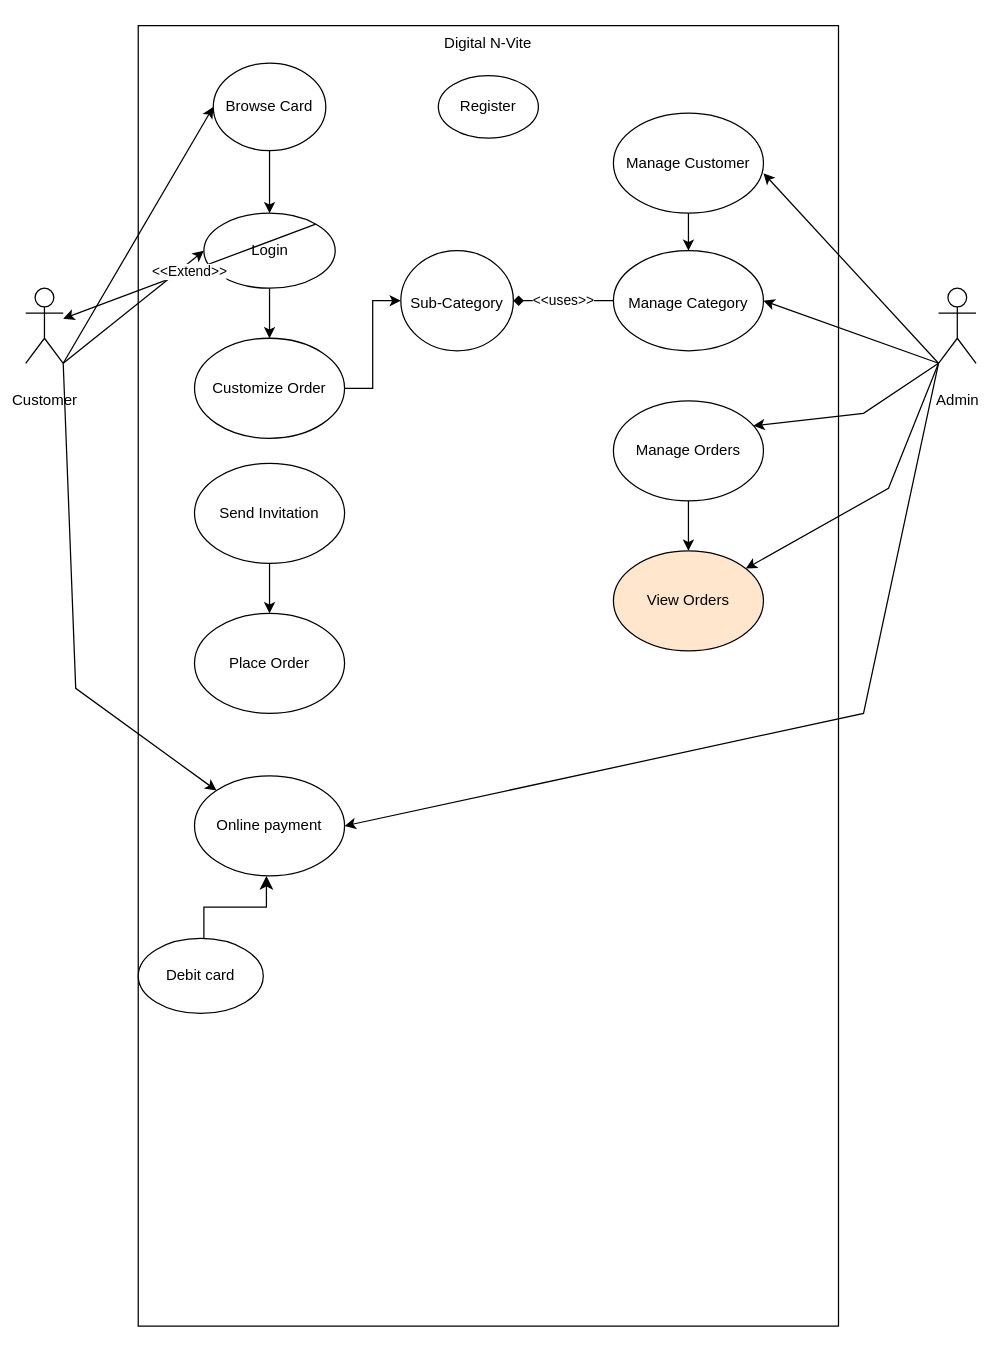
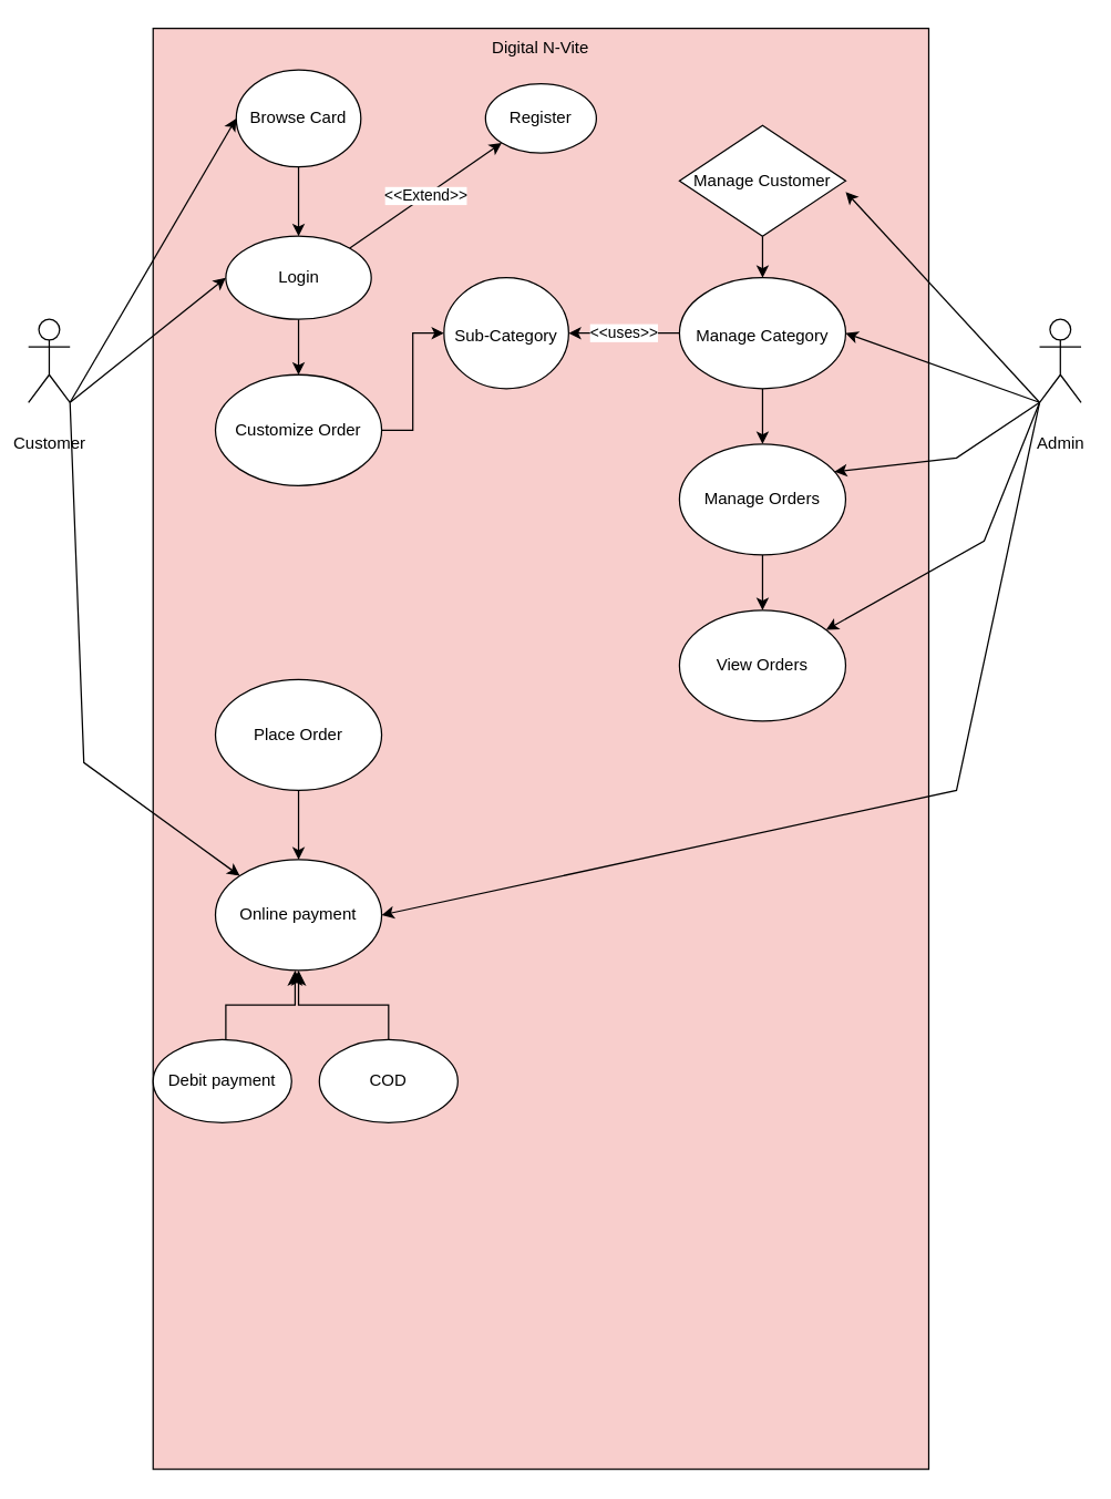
  <mxCell id="0" />
  <mxCell id="1" parent="0" />
- <mxCell id="2" value="Digital N-Vite" style="rounded=0;whiteSpace=wrap;html=1;verticalAlign=top;" parent="1" vertex="1"><mxGeometry x="110" y="20" width="560" height="1040" as="geometry" /></mxCell>
+ <mxCell id="2" value="Digital N-Vite" style="rounded=0;whiteSpace=wrap;html=1;verticalAlign=top;fillColor=#f8cecc;" parent="1" vertex="1"><mxGeometry x="110" y="20" width="560" height="1040" as="geometry" /></mxCell>
  <mxCell id="3" value="Customer" style="shape=umlActor;verticalLabelPosition=bottom;verticalAlign=middle;html=1;outlineConnect=0;" parent="1" vertex="1"><mxGeometry x="20" y="230" width="30" height="60" as="geometry" /></mxCell>
  <mxCell id="4" value="Admin" style="shape=umlActor;verticalLabelPosition=bottom;verticalAlign=middle;html=1;outlineConnect=0;" parent="1" vertex="1"><mxGeometry x="750" y="230" width="30" height="60" as="geometry" /></mxCell>
  <mxCell id="5" value="Register" style="ellipse;whiteSpace=wrap;html=1;" parent="1" vertex="1"><mxGeometry x="350" y="60" width="80" height="50" as="geometry" /></mxCell>
  <mxCell id="6" value="" style="edgeStyle=orthogonalEdgeStyle;rounded=0;orthogonalLoop=1;jettySize=auto;html=1;" parent="1" source="7" target="9" edge="1"><mxGeometry relative="1" as="geometry" /></mxCell>
  <mxCell id="7" value="Login" style="ellipse;whiteSpace=wrap;html=1;" parent="1" vertex="1"><mxGeometry x="162.5" y="170" width="105" height="60" as="geometry" /></mxCell>
  <mxCell id="8" value="" style="edgeStyle=orthogonalEdgeStyle;rounded=0;orthogonalLoop=1;jettySize=auto;html=1;" parent="1" source="9" target="27" edge="1"><mxGeometry relative="1" as="geometry" /></mxCell>
  <mxCell id="9" value="Customize Order" style="ellipse;whiteSpace=wrap;html=1;" parent="1" vertex="1"><mxGeometry x="155" y="270" width="120" height="80" as="geometry" /></mxCell>
  <mxCell id="10" value="" style="edgeStyle=orthogonalEdgeStyle;rounded=0;orthogonalLoop=1;jettySize=auto;html=1;" parent="1" source="11" target="14" edge="1"><mxGeometry relative="1" as="geometry" /></mxCell>
- <mxCell id="11" value="Manage Customer" style="ellipse;whiteSpace=wrap;html=1;" parent="1" vertex="1"><mxGeometry x="490" y="90" width="120" height="80" as="geometry" /></mxCell>
- <mxCell id="13" value="&amp;lt;&amp;lt;uses&amp;gt;&amp;gt;" style="edgeStyle=orthogonalEdgeStyle;rounded=0;orthogonalLoop=1;jettySize=auto;html=1;endArrow=diamond;" parent="1" source="14" target="27" edge="1"><mxGeometry relative="1" as="geometry" /></mxCell>
+ <mxCell id="11" value="Manage Customer" style="rhombus;whiteSpace=wrap;html=1;" parent="1" vertex="1"><mxGeometry x="490" y="90" width="120" height="80" as="geometry" /></mxCell>
+ <mxCell id="12" value="" style="edgeStyle=orthogonalEdgeStyle;rounded=0;orthogonalLoop=1;jettySize=auto;html=1;" parent="1" source="14" target="16" edge="1"><mxGeometry relative="1" as="geometry" /></mxCell>
+ <mxCell id="13" value="&amp;lt;&amp;lt;uses&amp;gt;&amp;gt;" style="edgeStyle=orthogonalEdgeStyle;rounded=0;orthogonalLoop=1;jettySize=auto;html=1;" parent="1" source="14" target="27" edge="1"><mxGeometry relative="1" as="geometry" /></mxCell>
  <mxCell id="14" value="Manage Category&lt;span style=&quot;color: rgb(0, 0, 0); font-size: medium; text-align: start;&quot;&gt;&lt;/span&gt;" style="ellipse;whiteSpace=wrap;html=1;" parent="1" vertex="1"><mxGeometry x="490" y="200" width="120" height="80" as="geometry" /></mxCell>
  <mxCell id="15" value="" style="edgeStyle=orthogonalEdgeStyle;rounded=0;orthogonalLoop=1;jettySize=auto;html=1;" parent="1" source="16" target="17" edge="1"><mxGeometry relative="1" as="geometry" /></mxCell>
  <mxCell id="16" value="Manage Orders" style="ellipse;whiteSpace=wrap;html=1;" parent="1" vertex="1"><mxGeometry x="490" y="320" width="120" height="80" as="geometry" /></mxCell>
- <mxCell id="17" value="View Orders" style="ellipse;whiteSpace=wrap;html=1;fillColor=#ffe6cc;" parent="1" vertex="1"><mxGeometry x="490" y="440" width="120" height="80" as="geometry" /></mxCell>
- <mxCell id="18" value="" style="edgeStyle=orthogonalEdgeStyle;rounded=0;orthogonalLoop=1;jettySize=auto;html=1;" parent="1" source="19" target="21" edge="1"><mxGeometry relative="1" as="geometry" /></mxCell>
- <mxCell id="19" value="Send Invitation" style="ellipse;whiteSpace=wrap;html=1;" parent="1" vertex="1"><mxGeometry x="155" y="370" width="120" height="80" as="geometry" /></mxCell>
+ <mxCell id="17" value="View Orders" style="ellipse;whiteSpace=wrap;html=1;" parent="1" vertex="1"><mxGeometry x="490" y="440" width="120" height="80" as="geometry" /></mxCell>
+ <mxCell id="20" value="" style="edgeStyle=orthogonalEdgeStyle;rounded=0;orthogonalLoop=1;jettySize=auto;html=1;" parent="1" source="21" target="28" edge="1"><mxGeometry relative="1" as="geometry" /></mxCell>
  <mxCell id="21" value="Place Order" style="ellipse;whiteSpace=wrap;html=1;" parent="1" vertex="1"><mxGeometry x="155" y="490" width="120" height="80" as="geometry" /></mxCell>
  <mxCell id="22" value="" style="endArrow=classic;html=1;rounded=0;entryX=0;entryY=0.5;entryDx=0;entryDy=0;" parent="1" target="33" edge="1"><mxGeometry relative="1" as="geometry"><mxPoint x="50" y="290" as="sourcePoint" /><mxPoint x="170" y="319" as="targetPoint" /></mxGeometry></mxCell>
  <mxCell id="23" value="" style="endArrow=classic;html=1;rounded=0;entryX=0;entryY=0.5;entryDx=0;entryDy=0;" parent="1" target="7" edge="1"><mxGeometry width="50" height="50" relative="1" as="geometry"><mxPoint x="50" y="290" as="sourcePoint" /><mxPoint x="370" y="320" as="targetPoint" /></mxGeometry></mxCell>
  <mxCell id="24" value="" style="endArrow=classic;html=1;rounded=0;" parent="1" target="17" edge="1"><mxGeometry width="50" height="50" relative="1" as="geometry"><mxPoint x="750" y="290" as="sourcePoint" /><mxPoint x="370" y="320" as="targetPoint" /><Array as="points"><mxPoint x="710" y="390" /></Array></mxGeometry></mxCell>
  <mxCell id="25" value="" style="endArrow=classic;html=1;rounded=0;entryX=0.933;entryY=0.25;entryDx=0;entryDy=0;entryPerimeter=0;" parent="1" target="16" edge="1"><mxGeometry width="50" height="50" relative="1" as="geometry"><mxPoint x="750" y="290" as="sourcePoint" /><mxPoint x="370" y="320" as="targetPoint" /><Array as="points"><mxPoint x="690" y="330" /></Array></mxGeometry></mxCell>
  <mxCell id="26" value="" style="endArrow=classic;html=1;rounded=0;entryX=1;entryY=0.5;entryDx=0;entryDy=0;" parent="1" target="14" edge="1"><mxGeometry width="50" height="50" relative="1" as="geometry"><mxPoint x="750" y="290" as="sourcePoint" /><mxPoint x="370" y="320" as="targetPoint" /></mxGeometry></mxCell>
  <mxCell id="27" value="Sub-Category&lt;span style=&quot;color: rgb(0, 0, 0); font-size: medium; text-align: start;&quot;&gt;&lt;/span&gt;" style="ellipse;whiteSpace=wrap;html=1;" parent="1" vertex="1"><mxGeometry x="320" y="200" width="90" height="80" as="geometry" /></mxCell>
  <mxCell id="28" value="Online payment" style="ellipse;whiteSpace=wrap;html=1;" parent="1" vertex="1"><mxGeometry x="155" y="620" width="120" height="80" as="geometry" /></mxCell>
+ <mxCell id="29" value="COD" style="ellipse;whiteSpace=wrap;html=1;" parent="1" vertex="1"><mxGeometry x="230" y="750" width="100" height="60" as="geometry" /></mxCell>
  <mxCell id="30" value="" style="endArrow=classic;html=1;rounded=0;entryX=0;entryY=0;entryDx=0;entryDy=0;" parent="1" target="28" edge="1"><mxGeometry width="50" height="50" relative="1" as="geometry"><mxPoint x="50" y="290" as="sourcePoint" /><mxPoint x="370" y="370" as="targetPoint" /><Array as="points"><mxPoint x="60" y="550" /></Array></mxGeometry></mxCell>
- <mxCell id="31" value="Debit card" style="ellipse;whiteSpace=wrap;html=1;" parent="1" vertex="1"><mxGeometry x="110" y="750" width="100" height="60" as="geometry" /></mxCell>
+ <mxCell id="31" value="Debit payment" style="ellipse;whiteSpace=wrap;html=1;" parent="1" vertex="1"><mxGeometry x="110" y="750" width="100" height="60" as="geometry" /></mxCell>
  <mxCell id="32" value="" style="edgeStyle=orthogonalEdgeStyle;rounded=0;orthogonalLoop=1;jettySize=auto;html=1;" parent="1" source="33" target="7" edge="1"><mxGeometry relative="1" as="geometry" /></mxCell>
  <mxCell id="33" value="Browse Card" style="ellipse;whiteSpace=wrap;html=1;" parent="1" vertex="1"><mxGeometry x="170" y="50" width="90" height="70" as="geometry" /></mxCell>
- <mxCell id="34" value="&amp;lt;&amp;lt;Extend&amp;gt;&amp;gt;" style="endArrow=classic;html=1;rounded=0;exitX=1;exitY=0;exitDx=0;exitDy=0;" parent="1" source="7" target="3" edge="1"><mxGeometry width="50" height="50" relative="1" as="geometry"><mxPoint x="240" y="180" as="sourcePoint" /><mxPoint x="290" y="130" as="targetPoint" /></mxGeometry></mxCell>
+ <mxCell id="34" value="&amp;lt;&amp;lt;Extend&amp;gt;&amp;gt;" style="endArrow=classic;html=1;rounded=0;entryX=0;entryY=1;entryDx=0;entryDy=0;exitX=1;exitY=0;exitDx=0;exitDy=0;" parent="1" source="7" target="5" edge="1"><mxGeometry width="50" height="50" relative="1" as="geometry"><mxPoint x="240" y="180" as="sourcePoint" /><mxPoint x="290" y="130" as="targetPoint" /></mxGeometry></mxCell>
  <mxCell id="35" value="" style="edgeStyle=elbowEdgeStyle;elbow=vertical;endArrow=classic;html=1;curved=0;rounded=0;endSize=8;startSize=8;" parent="1" edge="1"><mxGeometry width="50" height="50" relative="1" as="geometry"><mxPoint x="162.5" y="750" as="sourcePoint" /><mxPoint x="212.5" y="700" as="targetPoint" /></mxGeometry></mxCell>
+ <mxCell id="36" value="" style="edgeStyle=orthogonalEdgeStyle;elbow=vertical;endArrow=classic;html=1;rounded=0;endSize=8;startSize=8;exitX=0.5;exitY=0;exitDx=0;exitDy=0;entryX=0.5;entryY=1;entryDx=0;entryDy=0;" parent="1" source="29" target="28" edge="1"><mxGeometry width="50" height="50" relative="1" as="geometry"><mxPoint x="380" y="680" as="sourcePoint" /><mxPoint x="430" y="630" as="targetPoint" /></mxGeometry></mxCell>
  <mxCell id="37" value="" style="endArrow=classic;html=1;rounded=0;entryX=1;entryY=0.6;entryDx=0;entryDy=0;entryPerimeter=0;" edge="1" parent="1" target="11"><mxGeometry width="50" height="50" relative="1" as="geometry"><mxPoint x="750" y="290" as="sourcePoint" /><mxPoint x="430" y="410" as="targetPoint" /></mxGeometry></mxCell>
  <mxCell id="38" value="" style="endArrow=classic;html=1;rounded=0;entryX=1;entryY=0.5;entryDx=0;entryDy=0;" edge="1" parent="1" target="28"><mxGeometry width="50" height="50" relative="1" as="geometry"><mxPoint x="750" y="290" as="sourcePoint" /><mxPoint x="470" y="430" as="targetPoint" /><Array as="points"><mxPoint x="690" y="570" /></Array></mxGeometry></mxCell>
